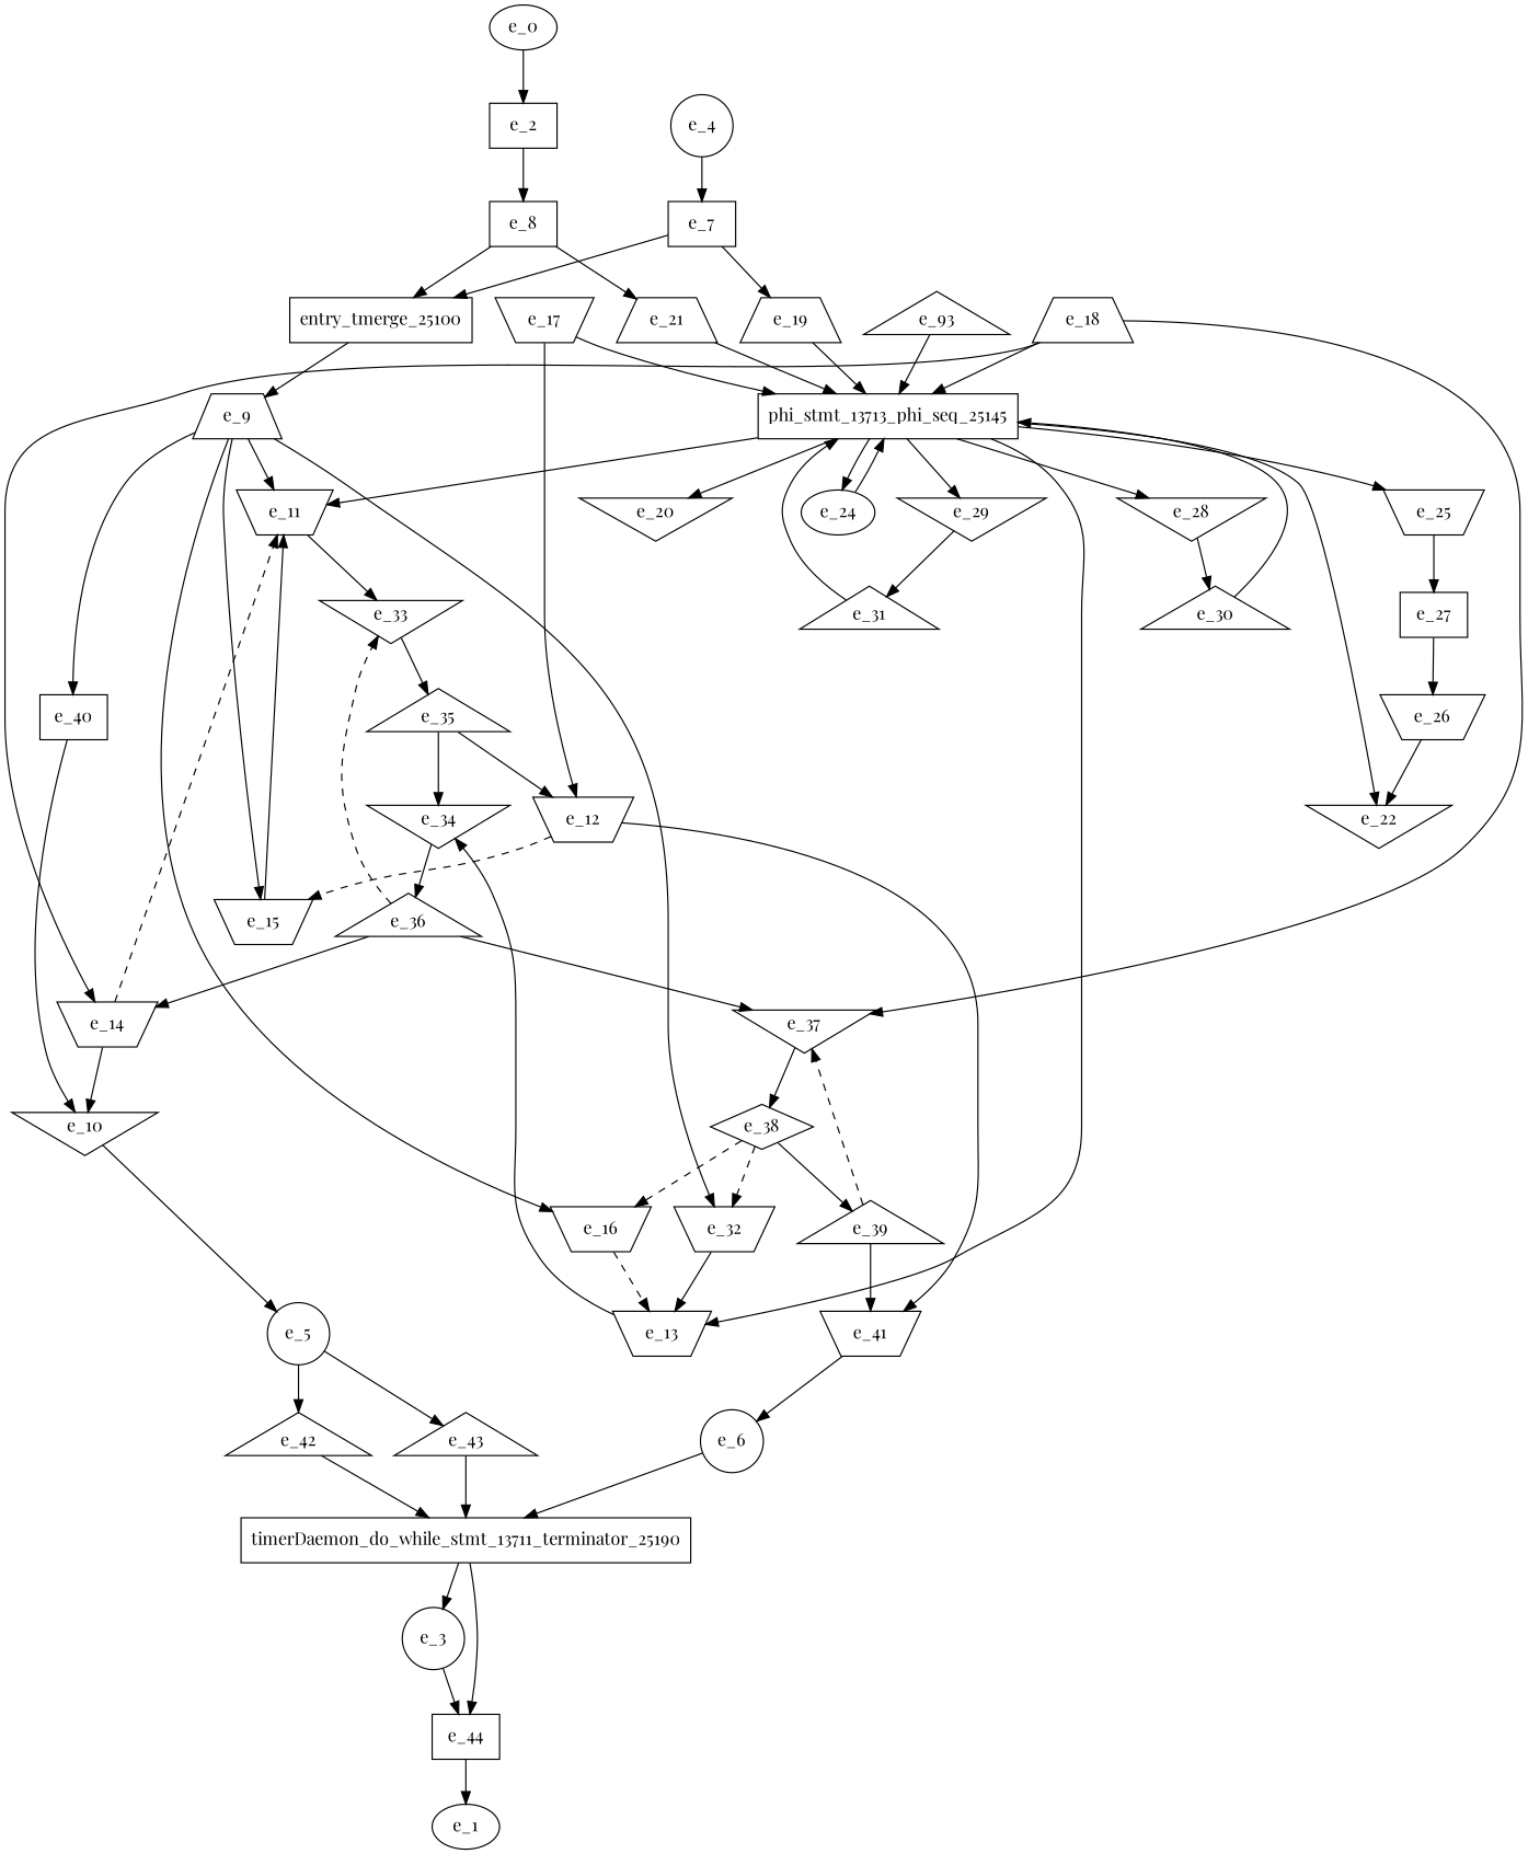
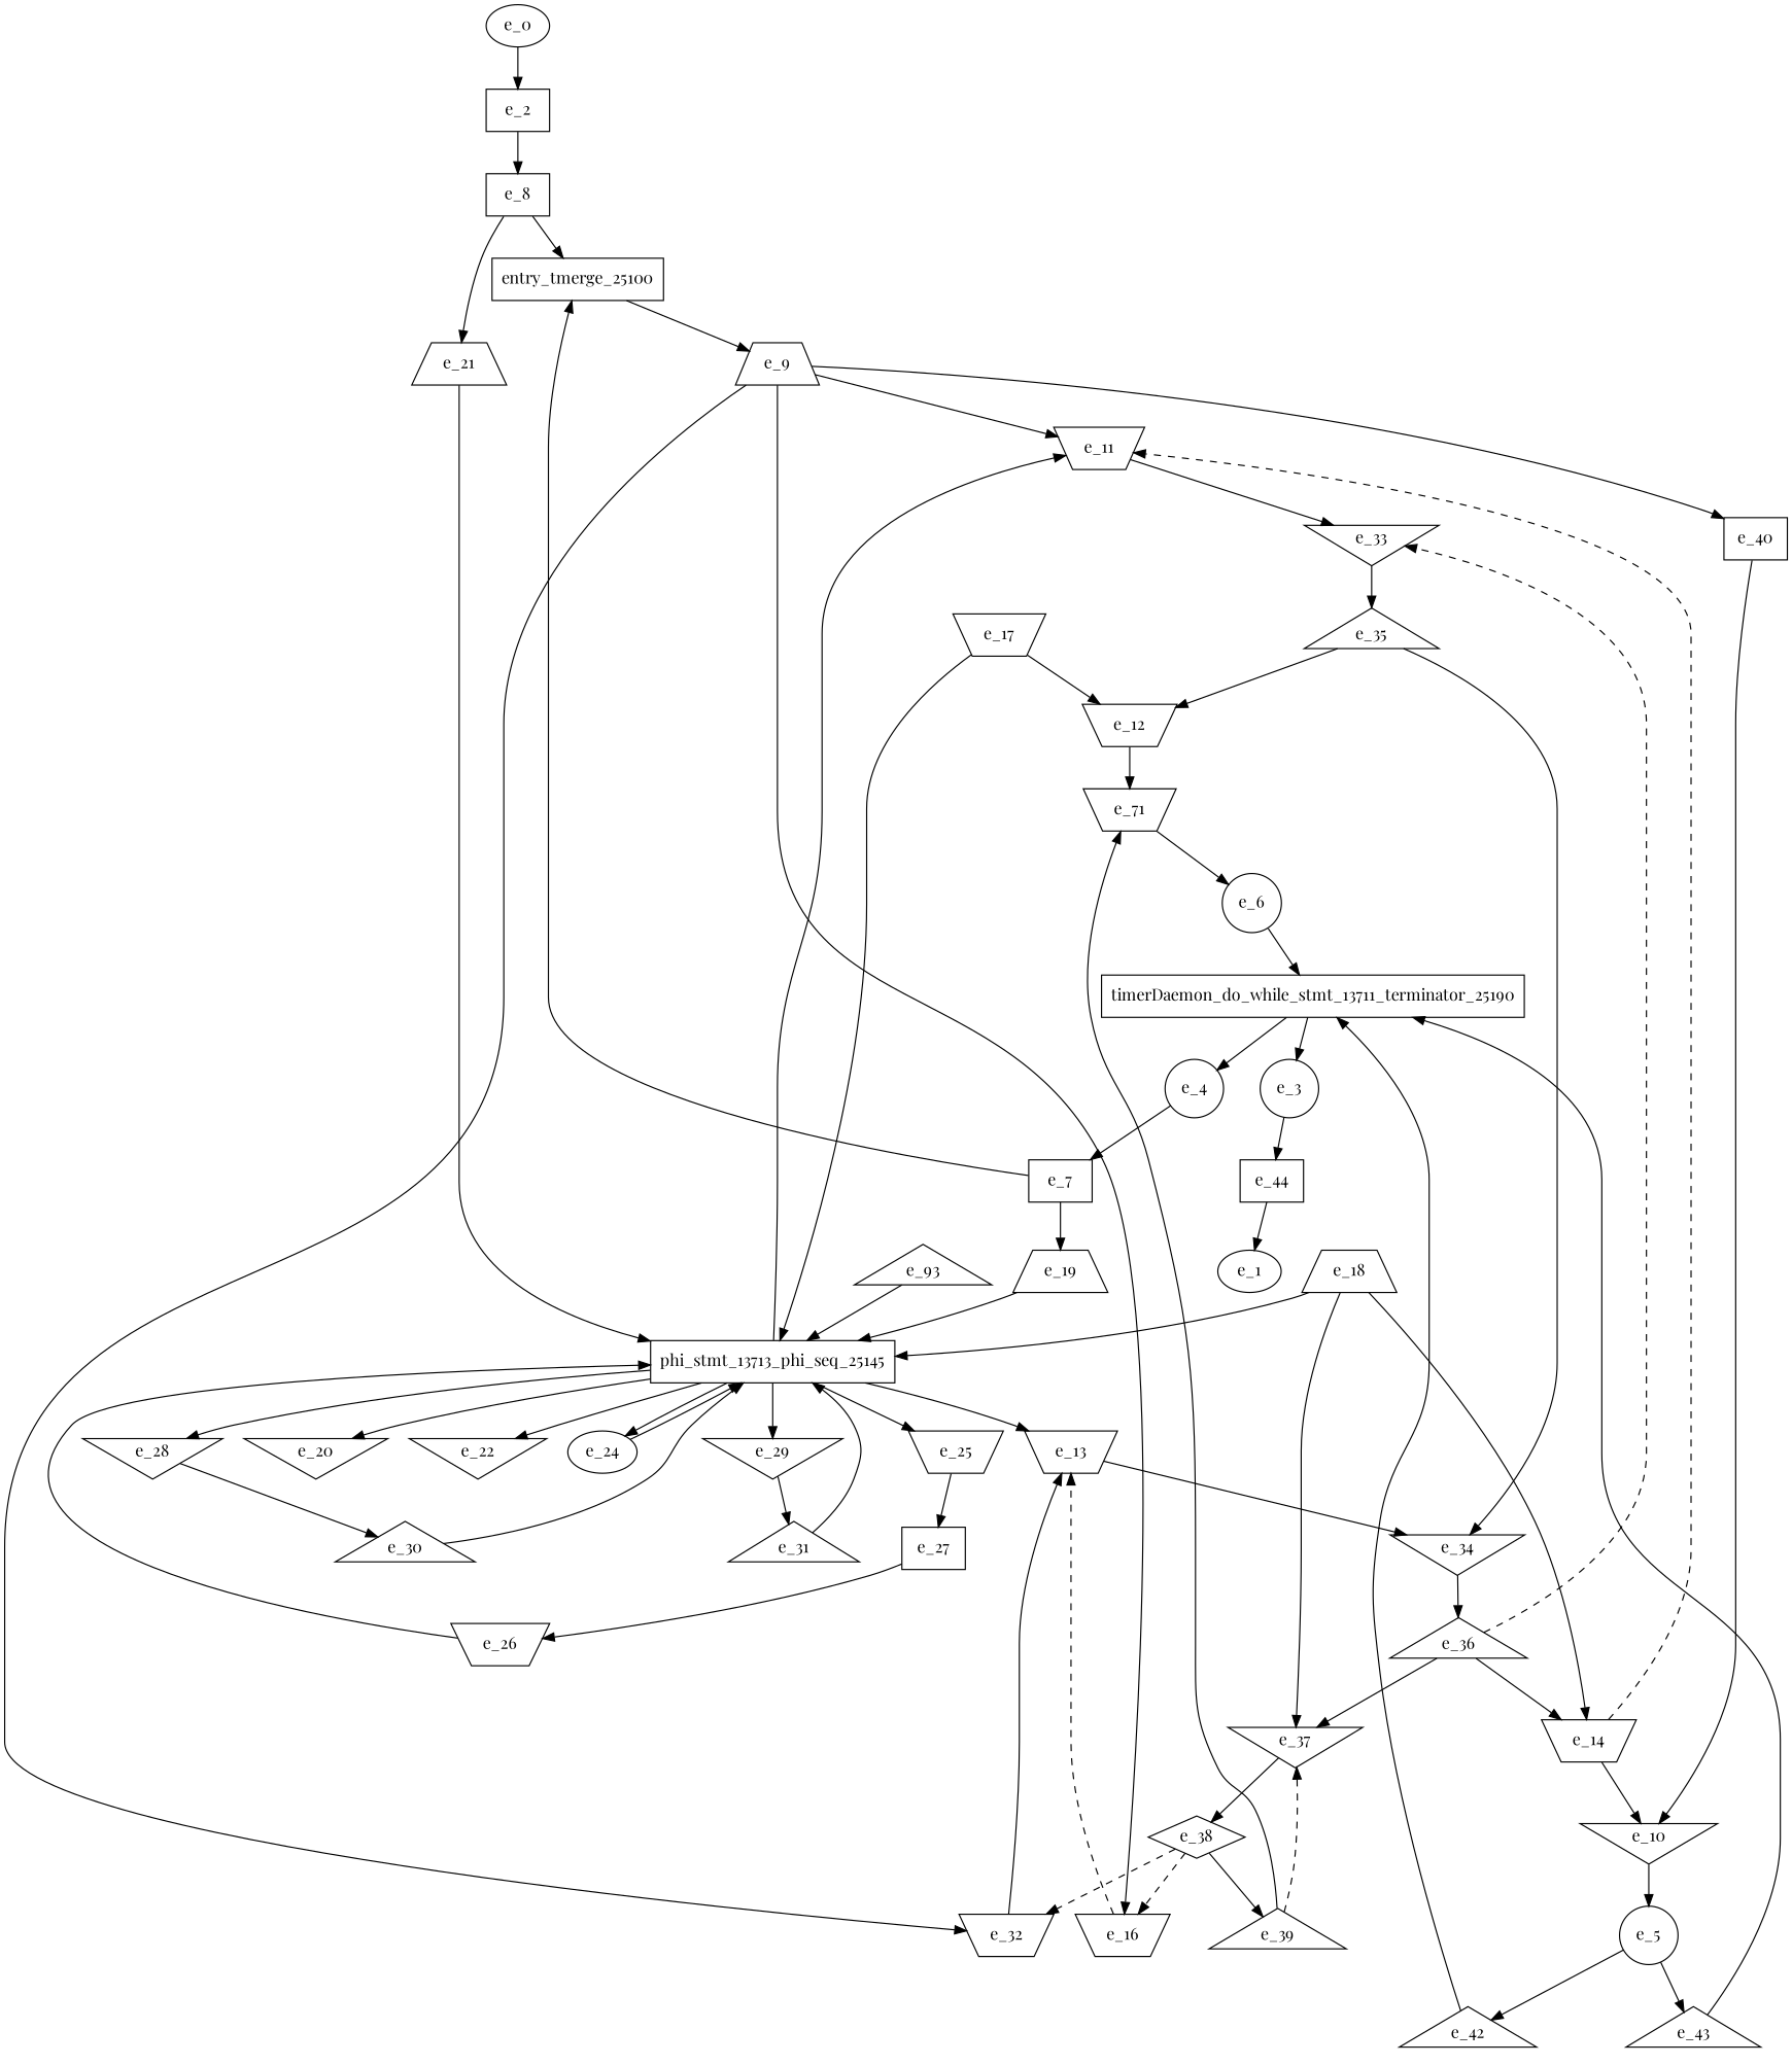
  digraph {
    fontname="Playfair Display"
    node [fontname="Playfair Display" shape=invtrapezium]
    edge [fontname="Playfair Display"]
    e_2 [shape=dot]
    e_8 [shape=dot]
    e_0 [shape=""]
    entry_tmerge_25100 [shape=rectangle]
    e_21 [shape=trapezium]
    e_3 [shape=circle]
    e_44 [shape=dot]
    e_1 [shape=""]
    e_4 [shape=circle]
    e_7 [shape=dot]
    e_19 [shape=trapezium]
    e_5 [shape=circle]
    e_42 [shape=triangle]
    e_43 [shape=triangle]
    timerDaemon_do_while_stmt_13711_terminator_25190 [shape=rectangle]
    e_6 [shape=circle]
    n17 [label=phi_stmt_13713_phi_seq_25145 shape=rectangle]
    e_9 [shape=trapezium]
    e_11
-   e_15
    e_16
    e_32
    e_40 [shape=dot]
    e_33 [shape=invtriangle]
    e_13
    e_10 [shape=invtriangle]
    e_35 [shape=triangle]
    e_12
-   e_41
+   e_41 [label=e_71]
    e_34 [shape=invtriangle]
    e_36 [shape=triangle]
    e_14
    e_17
    e_20 [shape=invtriangle]
    e_22 [shape=invtriangle]
    e_24 [shape=ellipse]
    e_25
    e_28 [shape=invtriangle]
    e_29 [shape=invtriangle]
    e_18 [shape=trapezium]
    e_37 [shape=invtriangle]
    e_38 [shape=diamond]
    n43 [label=e_93 shape=triangle]
    e_27 [shape=dot]
    e_26
    e_30 [shape=triangle]
    e_31 [shape=triangle]
    e_39 [shape=triangle]
    e_2 -> e_8
    e_8 -> entry_tmerge_25100
    e_8 -> e_21
    e_0 -> e_2
    entry_tmerge_25100 -> e_9
    e_21 -> n17
    e_3 -> e_44
    e_44 -> e_1
    e_4 -> e_7
    e_7 -> entry_tmerge_25100
    e_7 -> e_19
    e_19 -> n17
    e_5 -> e_42
    e_5 -> e_43
    e_42 -> timerDaemon_do_while_stmt_13711_terminator_25190
    e_43 -> timerDaemon_do_while_stmt_13711_terminator_25190
    timerDaemon_do_while_stmt_13711_terminator_25190 -> e_3
-   timerDaemon_do_while_stmt_13711_terminator_25190 -> e_44
+   timerDaemon_do_while_stmt_13711_terminator_25190 -> e_4
    e_6 -> timerDaemon_do_while_stmt_13711_terminator_25190
    n17 -> e_11
    n17 -> e_13
    n17 -> e_20
    n17 -> e_22
    n17 -> e_24
    n17 -> e_25
    n17 -> e_28
    n17 -> e_29
    e_9 -> e_11
-   e_9 -> e_15
    e_9 -> e_16
    e_9 -> e_32
    e_9 -> e_40
    e_11 -> e_33
-   e_15 -> e_11
    e_16 -> e_13 [style=dashed]
    e_32 -> e_13
    e_40 -> e_10
    e_33 -> e_35
    e_13 -> e_34
    e_10 -> e_5
    e_35 -> e_12
    e_35 -> e_34
-   e_12 -> e_15 [style=dashed]
    e_12 -> e_41
    e_41 -> e_6
    e_34 -> e_36
    e_36 -> e_33 [style=dashed]
    e_36 -> e_14
    e_36 -> e_37
    e_14 -> e_11 [style=dashed]
    e_14 -> e_10
    e_17 -> n17
    e_17 -> e_12
    e_24 -> n17
    e_25 -> e_27
    e_28 -> e_30
    e_29 -> e_31
    e_18 -> n17
    e_18 -> e_14
    e_18 -> e_37
    e_37 -> e_38
    e_38 -> e_16 [style=dashed]
    e_38 -> e_32 [style=dashed]
    e_38 -> e_39
    n43 -> n17
    e_27 -> e_26
-   e_26 -> e_22
+   e_26 -> n17
    e_30 -> n17
    e_31 -> n17
    e_39 -> e_41
    e_39 -> e_37 [style=dashed]
  }
